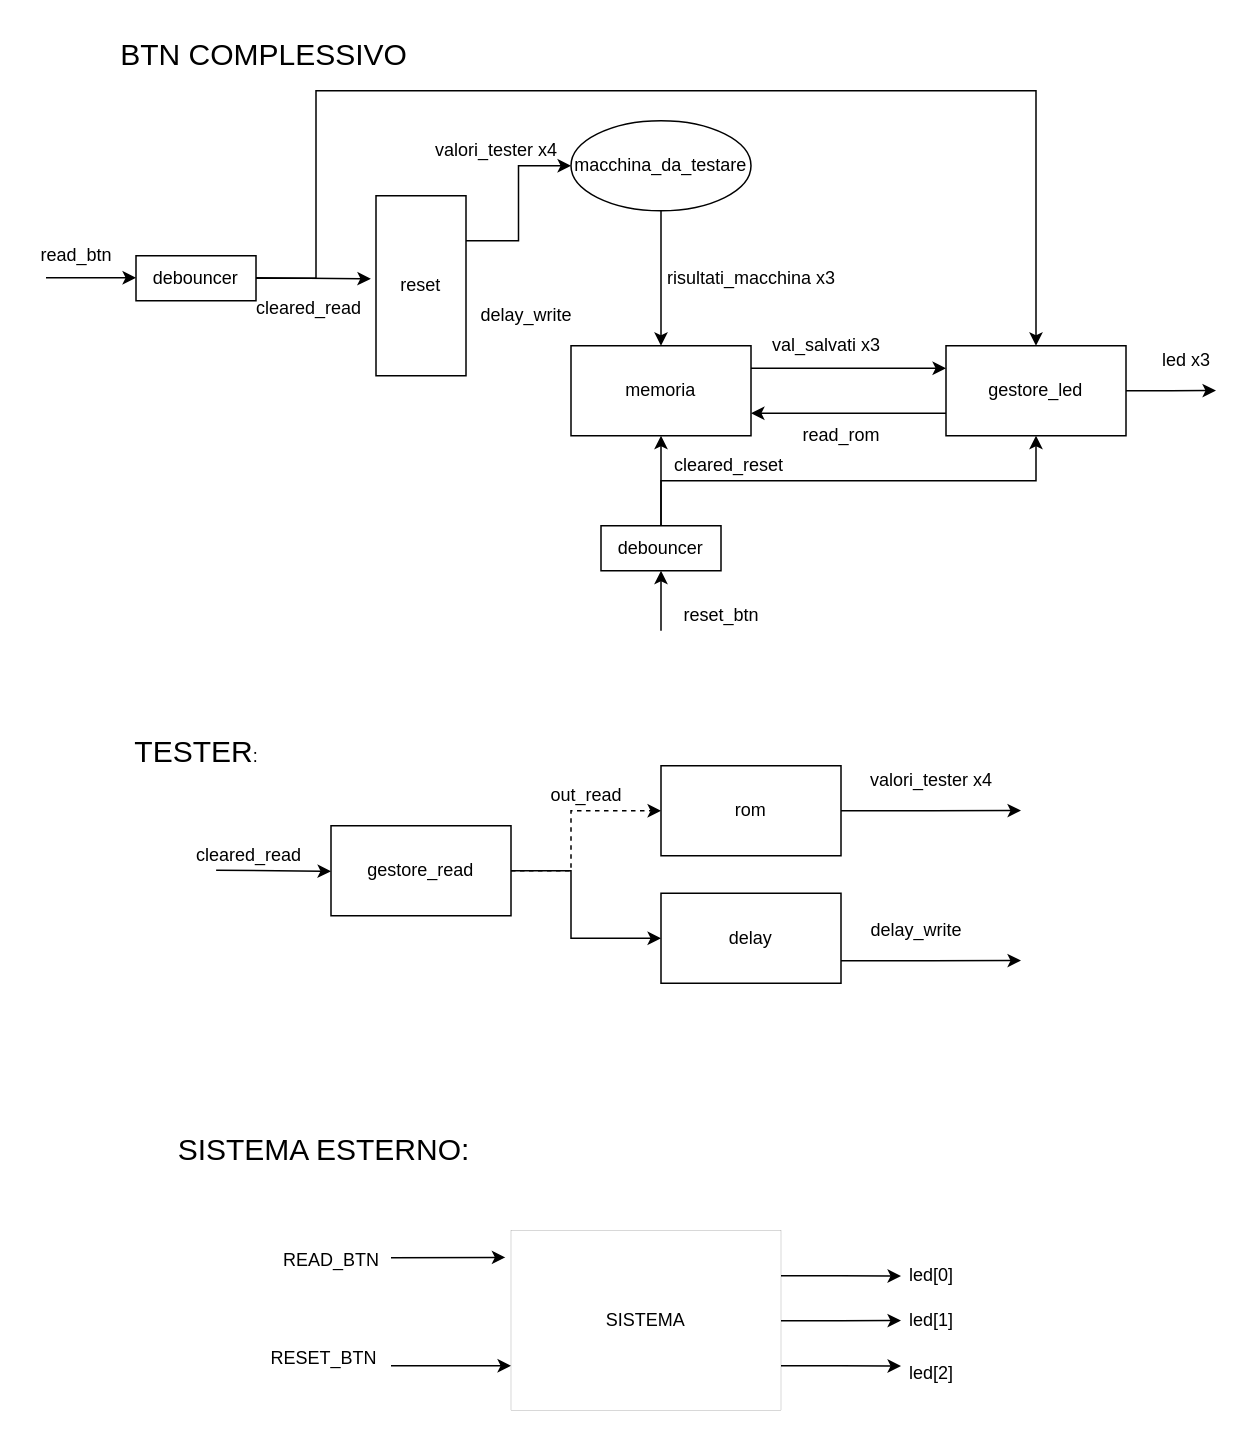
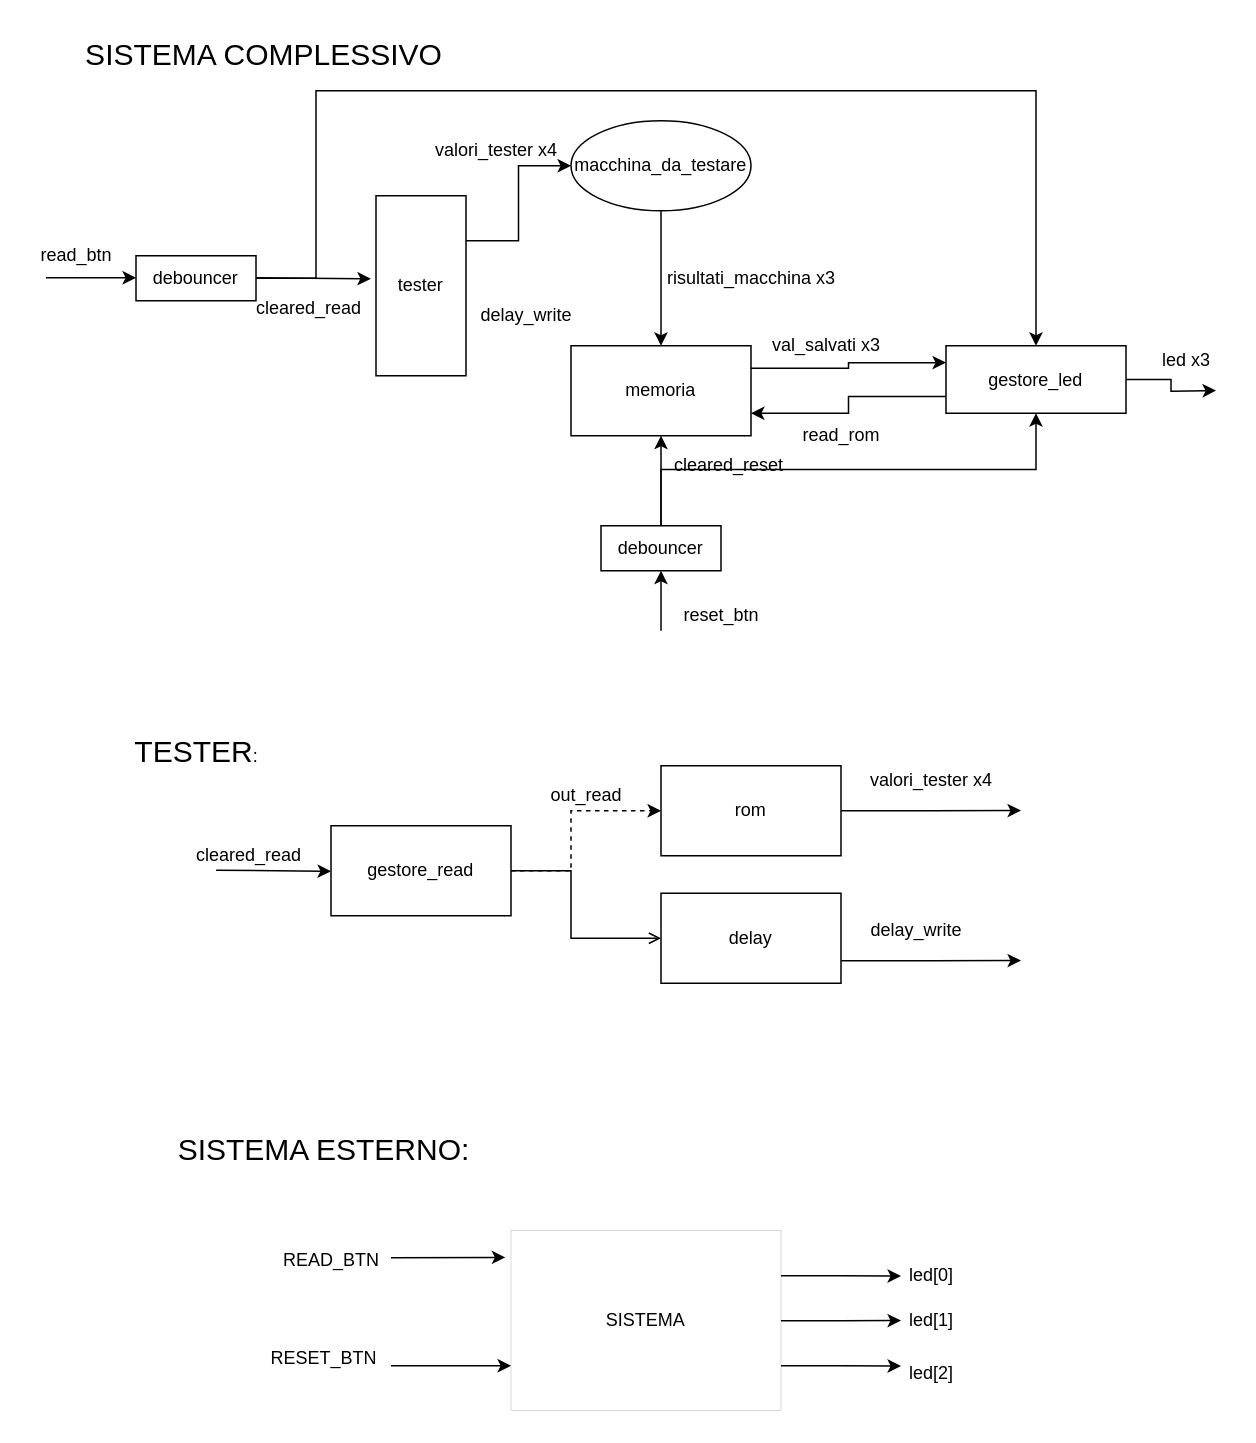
  <mxCell id="0" />
  <mxCell id="1" parent="0" />
  <mxCell id="2" style="edgeStyle=orthogonalEdgeStyle;rounded=0;orthogonalLoop=1;jettySize=auto;html=1;exitX=1;exitY=0.5;exitDx=0;exitDy=0;fontSize=20;entryX=0.5;entryY=0;entryDx=0;entryDy=0;" edge="1" parent="1" source="3" target="12"><mxGeometry relative="1" as="geometry"><mxPoint x="200" y="60" as="targetPoint" /><Array as="points"><mxPoint x="210" y="185" /><mxPoint x="210" y="60" /><mxPoint x="690" y="60" /></Array></mxGeometry></mxCell>
  <mxCell id="3" value="debouncer" style="rounded=0;whiteSpace=wrap;html=1;" vertex="1" parent="1"><mxGeometry x="90" y="170" width="80" height="30" as="geometry" /></mxCell>
  <mxCell id="4" style="edgeStyle=orthogonalEdgeStyle;rounded=0;orthogonalLoop=1;jettySize=auto;html=1;exitX=0.25;exitY=0;exitDx=0;exitDy=0;entryX=0;entryY=0.5;entryDx=0;entryDy=0;" edge="1" parent="1" source="5" target="7"><mxGeometry relative="1" as="geometry" /></mxCell>
- <mxCell id="5" value="reset" style="whiteSpace=wrap;html=1;direction=south;" vertex="1" parent="1"><mxGeometry x="250" y="130" width="60" height="120" as="geometry" /></mxCell>
+ <mxCell id="5" value="tester" style="whiteSpace=wrap;html=1;direction=south;" vertex="1" parent="1"><mxGeometry x="250" y="130" width="60" height="120" as="geometry" /></mxCell>
  <mxCell id="6" style="edgeStyle=orthogonalEdgeStyle;rounded=0;orthogonalLoop=1;jettySize=auto;html=1;exitX=0.5;exitY=1;exitDx=0;exitDy=0;entryX=0.5;entryY=0;entryDx=0;entryDy=0;" edge="1" parent="1" source="7" target="9"><mxGeometry relative="1" as="geometry" /></mxCell>
  <mxCell id="7" value="macchina_da_testare" style="ellipse;whiteSpace=wrap;html=1;" vertex="1" parent="1"><mxGeometry x="380" y="80" width="120" height="60" as="geometry" /></mxCell>
  <mxCell id="8" style="edgeStyle=orthogonalEdgeStyle;rounded=0;orthogonalLoop=1;jettySize=auto;html=1;exitX=1;exitY=0.25;exitDx=0;exitDy=0;entryX=0;entryY=0.25;entryDx=0;entryDy=0;" edge="1" parent="1" source="9" target="12"><mxGeometry relative="1" as="geometry" /></mxCell>
  <mxCell id="9" value="memoria" style="whiteSpace=wrap;html=1;" vertex="1" parent="1"><mxGeometry x="380" y="230" width="120" height="60" as="geometry" /></mxCell>
  <mxCell id="10" style="edgeStyle=orthogonalEdgeStyle;rounded=0;orthogonalLoop=1;jettySize=auto;html=1;exitX=0;exitY=0.75;exitDx=0;exitDy=0;entryX=1;entryY=0.75;entryDx=0;entryDy=0;" edge="1" parent="1" source="12" target="9"><mxGeometry relative="1" as="geometry" /></mxCell>
  <mxCell id="11" style="edgeStyle=orthogonalEdgeStyle;rounded=0;orthogonalLoop=1;jettySize=auto;html=1;exitX=1;exitY=0.5;exitDx=0;exitDy=0;" edge="1" parent="1" source="12"><mxGeometry relative="1" as="geometry"><mxPoint x="810" y="259.862" as="targetPoint" /></mxGeometry></mxCell>
- <mxCell id="12" value="gestore_led" style="whiteSpace=wrap;html=1;" vertex="1" parent="1"><mxGeometry x="630" y="230" width="120" height="60" as="geometry" /></mxCell>
+ <mxCell id="12" value="gestore_led" style="whiteSpace=wrap;html=1;" vertex="1" parent="1"><mxGeometry x="630" y="230" width="120" height="45" as="geometry" /></mxCell>
  <mxCell id="13" style="edgeStyle=orthogonalEdgeStyle;rounded=0;orthogonalLoop=1;jettySize=auto;html=1;exitX=0.5;exitY=0;exitDx=0;exitDy=0;entryX=0.5;entryY=1;entryDx=0;entryDy=0;" edge="1" parent="1" source="15" target="9"><mxGeometry relative="1" as="geometry" /></mxCell>
  <mxCell id="14" style="edgeStyle=orthogonalEdgeStyle;rounded=0;orthogonalLoop=1;jettySize=auto;html=1;exitX=0.5;exitY=0;exitDx=0;exitDy=0;entryX=0.5;entryY=1;entryDx=0;entryDy=0;fontSize=20;" edge="1" parent="1" source="15" target="12"><mxGeometry relative="1" as="geometry" /></mxCell>
  <mxCell id="15" value="debouncer" style="rounded=0;whiteSpace=wrap;html=1;" vertex="1" parent="1"><mxGeometry x="400" y="350" width="80" height="30" as="geometry" /></mxCell>
  <mxCell id="16" value="" style="endArrow=classic;html=1;rounded=0;" edge="1" parent="1"><mxGeometry width="50" height="50" relative="1" as="geometry"><mxPoint x="30" y="184.66" as="sourcePoint" /><mxPoint x="90" y="184.66" as="targetPoint" /></mxGeometry></mxCell>
  <mxCell id="17" value="read_btn" style="text;html=1;align=center;verticalAlign=middle;resizable=0;points=[];autosize=1;strokeColor=none;fillColor=none;" vertex="1" parent="1"><mxGeometry x="20" y="160" width="60" height="20" as="geometry" /></mxCell>
  <mxCell id="18" value="" style="endArrow=classic;html=1;rounded=0;entryX=0.461;entryY=1.057;entryDx=0;entryDy=0;entryPerimeter=0;" edge="1" parent="1" target="5"><mxGeometry width="50" height="50" relative="1" as="geometry"><mxPoint x="170" y="184.66" as="sourcePoint" /><mxPoint x="230" y="184.66" as="targetPoint" /></mxGeometry></mxCell>
  <mxCell id="19" value="cleared_read" style="text;html=1;align=center;verticalAlign=middle;resizable=0;points=[];autosize=1;strokeColor=none;fillColor=none;strokeWidth=0;" vertex="1" parent="1"><mxGeometry x="160" y="195" width="90" height="20" as="geometry" /></mxCell>
  <mxCell id="20" value="valori_tester x4" style="text;html=1;align=center;verticalAlign=middle;resizable=0;points=[];autosize=1;strokeColor=none;fillColor=none;" vertex="1" parent="1"><mxGeometry x="280" y="90" width="100" height="20" as="geometry" /></mxCell>
  <mxCell id="21" value="risultati_macchina x3" style="text;html=1;align=center;verticalAlign=middle;resizable=0;points=[];autosize=1;strokeColor=none;fillColor=none;rotation=0;" vertex="1" parent="1"><mxGeometry x="435" y="175" width="130" height="20" as="geometry" /></mxCell>
  <mxCell id="22" value="delay_write" style="text;html=1;align=center;verticalAlign=middle;resizable=0;points=[];autosize=1;strokeColor=none;fillColor=none;" vertex="1" parent="1"><mxGeometry x="310" y="200" width="80" height="20" as="geometry" /></mxCell>
  <mxCell id="23" value="" style="endArrow=classic;html=1;rounded=0;entryX=0.5;entryY=1;entryDx=0;entryDy=0;" edge="1" parent="1" target="15"><mxGeometry width="50" height="50" relative="1" as="geometry"><mxPoint x="440" y="420" as="sourcePoint" /><mxPoint x="470" y="420" as="targetPoint" /></mxGeometry></mxCell>
  <mxCell id="24" value="reset_btn" style="text;html=1;align=center;verticalAlign=middle;resizable=0;points=[];autosize=1;strokeColor=none;fillColor=none;" vertex="1" parent="1"><mxGeometry x="445" y="400" width="70" height="20" as="geometry" /></mxCell>
  <mxCell id="25" value="cleared_reset" style="text;html=1;align=center;verticalAlign=middle;resizable=0;points=[];autosize=1;strokeColor=none;fillColor=none;" vertex="1" parent="1"><mxGeometry x="440" y="300" width="90" height="20" as="geometry" /></mxCell>
  <mxCell id="26" value="val_salvati x3" style="text;html=1;align=center;verticalAlign=middle;resizable=0;points=[];autosize=1;strokeColor=none;fillColor=none;" vertex="1" parent="1"><mxGeometry x="505" y="220" width="90" height="20" as="geometry" /></mxCell>
  <mxCell id="27" value="led x3" style="text;html=1;align=center;verticalAlign=middle;resizable=0;points=[];autosize=1;strokeColor=none;fillColor=none;" vertex="1" parent="1"><mxGeometry x="765" y="230" width="50" height="20" as="geometry" /></mxCell>
  <mxCell id="28" value="read_rom" style="text;html=1;align=center;verticalAlign=middle;resizable=0;points=[];autosize=1;strokeColor=none;fillColor=none;" vertex="1" parent="1"><mxGeometry x="515" y="280" width="90" height="20" as="geometry" /></mxCell>
  <mxCell id="29" style="edgeStyle=orthogonalEdgeStyle;rounded=0;orthogonalLoop=1;jettySize=auto;html=1;exitX=1;exitY=0.25;exitDx=0;exitDy=0;" edge="1" parent="1" source="32"><mxGeometry relative="1" as="geometry"><mxPoint x="600" y="850.207" as="targetPoint" /></mxGeometry></mxCell>
  <mxCell id="30" style="edgeStyle=orthogonalEdgeStyle;rounded=0;orthogonalLoop=1;jettySize=auto;html=1;exitX=1;exitY=0.5;exitDx=0;exitDy=0;" edge="1" parent="1" source="32"><mxGeometry relative="1" as="geometry"><mxPoint x="600" y="879.862" as="targetPoint" /></mxGeometry></mxCell>
  <mxCell id="31" style="edgeStyle=orthogonalEdgeStyle;rounded=0;orthogonalLoop=1;jettySize=auto;html=1;exitX=1;exitY=0.75;exitDx=0;exitDy=0;" edge="1" parent="1" source="32"><mxGeometry relative="1" as="geometry"><mxPoint x="600" y="910.207" as="targetPoint" /></mxGeometry></mxCell>
  <mxCell id="32" value="SISTEMA" style="rounded=0;whiteSpace=wrap;html=1;strokeWidth=0;" vertex="1" parent="1"><mxGeometry x="340" y="820" width="180" height="120" as="geometry" /></mxCell>
  <mxCell id="33" value="" style="endArrow=classic;html=1;rounded=0;entryX=-0.021;entryY=0.148;entryDx=0;entryDy=0;entryPerimeter=0;" edge="1" parent="1" target="32"><mxGeometry width="50" height="50" relative="1" as="geometry"><mxPoint x="260" y="838" as="sourcePoint" /><mxPoint x="320" y="840" as="targetPoint" /></mxGeometry></mxCell>
  <mxCell id="34" value="" style="endArrow=classic;html=1;rounded=0;entryX=0;entryY=0.75;entryDx=0;entryDy=0;" edge="1" parent="1" target="32"><mxGeometry width="50" height="50" relative="1" as="geometry"><mxPoint x="260" y="910" as="sourcePoint" /><mxPoint x="330" y="920" as="targetPoint" /></mxGeometry></mxCell>
  <mxCell id="35" value="READ_BTN" style="text;html=1;align=center;verticalAlign=middle;resizable=0;points=[];autosize=1;strokeColor=none;fillColor=none;" vertex="1" parent="1"><mxGeometry x="180" y="830" width="80" height="20" as="geometry" /></mxCell>
  <mxCell id="36" value="RESET_BTN" style="text;html=1;align=center;verticalAlign=middle;resizable=0;points=[];autosize=1;strokeColor=none;fillColor=none;" vertex="1" parent="1"><mxGeometry x="170" y="895" width="90" height="20" as="geometry" /></mxCell>
  <mxCell id="37" value="led[0]" style="text;html=1;align=center;verticalAlign=middle;resizable=0;points=[];autosize=1;strokeColor=none;fillColor=none;" vertex="1" parent="1"><mxGeometry x="600" y="840" width="40" height="20" as="geometry" /></mxCell>
  <mxCell id="38" value="led[1]" style="text;html=1;align=center;verticalAlign=middle;resizable=0;points=[];autosize=1;strokeColor=none;fillColor=none;" vertex="1" parent="1"><mxGeometry x="600" y="870" width="40" height="20" as="geometry" /></mxCell>
  <mxCell id="39" value="led[2]" style="text;html=1;align=center;verticalAlign=middle;resizable=0;points=[];autosize=1;strokeColor=none;fillColor=none;" vertex="1" parent="1"><mxGeometry x="600" y="904.5" width="40" height="20" as="geometry" /></mxCell>
  <mxCell id="40" style="edgeStyle=orthogonalEdgeStyle;rounded=0;orthogonalLoop=1;jettySize=auto;html=1;exitX=1;exitY=0.5;exitDx=0;exitDy=0;" edge="1" parent="1" source="41"><mxGeometry relative="1" as="geometry"><mxPoint x="680" y="539.862" as="targetPoint" /></mxGeometry></mxCell>
  <mxCell id="41" value="rom" style="whiteSpace=wrap;html=1;strokeWidth=1;" vertex="1" parent="1"><mxGeometry x="440" y="510" width="120" height="60" as="geometry" /></mxCell>
  <mxCell id="42" style="edgeStyle=orthogonalEdgeStyle;rounded=0;orthogonalLoop=1;jettySize=auto;html=1;exitX=1;exitY=0.5;exitDx=0;exitDy=0;entryX=0;entryY=0.5;entryDx=0;entryDy=0;dashed=1;" edge="1" parent="1" source="44" target="41"><mxGeometry relative="1" as="geometry"><Array as="points"><mxPoint x="380" y="580" /><mxPoint x="380" y="540" /></Array></mxGeometry></mxCell>
- <mxCell id="43" style="edgeStyle=orthogonalEdgeStyle;rounded=0;orthogonalLoop=1;jettySize=auto;html=1;exitX=1;exitY=0.5;exitDx=0;exitDy=0;entryX=0;entryY=0.5;entryDx=0;entryDy=0;" edge="1" parent="1" source="44" target="46"><mxGeometry relative="1" as="geometry"><Array as="points"><mxPoint x="380" y="580" /><mxPoint x="380" y="625" /></Array></mxGeometry></mxCell>
+ <mxCell id="43" style="edgeStyle=orthogonalEdgeStyle;rounded=0;orthogonalLoop=1;jettySize=auto;html=1;exitX=1;exitY=0.5;exitDx=0;exitDy=0;entryX=0;entryY=0.5;entryDx=0;entryDy=0;endArrow=open;" edge="1" parent="1" source="44" target="46"><mxGeometry relative="1" as="geometry"><Array as="points"><mxPoint x="380" y="580" /><mxPoint x="380" y="625" /></Array></mxGeometry></mxCell>
  <mxCell id="44" value="gestore_read" style="whiteSpace=wrap;html=1;strokeWidth=1;" vertex="1" parent="1"><mxGeometry x="220" y="550" width="120" height="60" as="geometry" /></mxCell>
  <mxCell id="45" style="edgeStyle=orthogonalEdgeStyle;rounded=0;orthogonalLoop=1;jettySize=auto;html=1;exitX=1;exitY=0.75;exitDx=0;exitDy=0;" edge="1" parent="1" source="46"><mxGeometry relative="1" as="geometry"><mxPoint x="680" y="639.862" as="targetPoint" /></mxGeometry></mxCell>
  <mxCell id="46" value="delay" style="whiteSpace=wrap;html=1;strokeWidth=1;" vertex="1" parent="1"><mxGeometry x="440" y="595" width="120" height="60" as="geometry" /></mxCell>
  <mxCell id="47" value="" style="endArrow=classic;html=1;rounded=0;entryX=0.461;entryY=1.057;entryDx=0;entryDy=0;entryPerimeter=0;" edge="1" parent="1"><mxGeometry width="50" height="50" relative="1" as="geometry"><mxPoint x="143.42" y="579.66" as="sourcePoint" /><mxPoint x="220" y="580.32" as="targetPoint" /></mxGeometry></mxCell>
  <mxCell id="48" value="cleared_read" style="text;html=1;align=center;verticalAlign=middle;resizable=0;points=[];autosize=1;strokeColor=none;fillColor=none;" vertex="1" parent="1"><mxGeometry x="120" y="560" width="90" height="20" as="geometry" /></mxCell>
  <mxCell id="49" value="delay_write" style="text;html=1;align=center;verticalAlign=middle;resizable=0;points=[];autosize=1;strokeColor=none;fillColor=none;" vertex="1" parent="1"><mxGeometry x="570" y="610" width="80" height="20" as="geometry" /></mxCell>
  <mxCell id="50" value="valori_tester x4" style="text;html=1;align=center;verticalAlign=middle;resizable=0;points=[];autosize=1;strokeColor=none;fillColor=none;" vertex="1" parent="1"><mxGeometry x="570" y="510" width="100" height="20" as="geometry" /></mxCell>
  <mxCell id="51" value="&lt;font style=&quot;font-size: 20px&quot;&gt;TESTER&lt;/font&gt;:" style="text;html=1;align=center;verticalAlign=middle;resizable=0;points=[];autosize=1;strokeColor=none;fillColor=none;" vertex="1" parent="1"><mxGeometry x="80" y="490" width="100" height="20" as="geometry" /></mxCell>
- <mxCell id="52" value="BTN COMPLESSIVO" style="text;html=1;align=center;verticalAlign=middle;resizable=0;points=[];autosize=1;strokeColor=none;fillColor=none;fontSize=20;" vertex="1" parent="1"><mxGeometry x="50" y="20" width="250" height="30" as="geometry" /></mxCell>
+ <mxCell id="52" value="SISTEMA COMPLESSIVO" style="text;html=1;align=center;verticalAlign=middle;resizable=0;points=[];autosize=1;strokeColor=none;fillColor=none;fontSize=20;" vertex="1" parent="1"><mxGeometry x="50" y="20" width="250" height="30" as="geometry" /></mxCell>
  <mxCell id="53" value="SISTEMA ESTERNO:" style="text;html=1;align=center;verticalAlign=middle;resizable=0;points=[];autosize=1;strokeColor=none;fillColor=none;fontSize=20;" vertex="1" parent="1"><mxGeometry x="110" y="750" width="210" height="30" as="geometry" /></mxCell>
  <mxCell id="54" value="out_read" style="text;html=1;align=center;verticalAlign=middle;resizable=0;points=[];autosize=1;strokeColor=none;fillColor=none;" vertex="1" parent="1"><mxGeometry x="360" y="520" width="60" height="20" as="geometry" /></mxCell>
